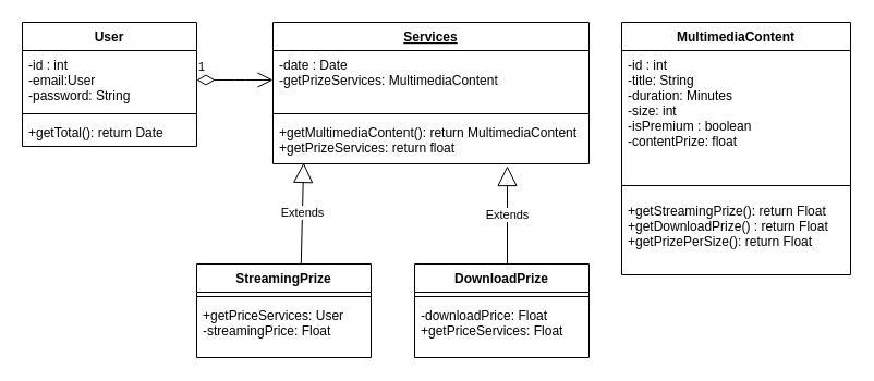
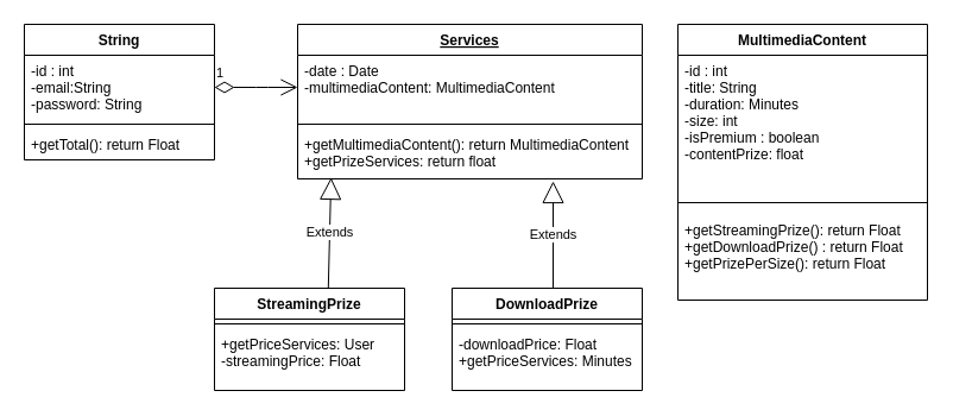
  <mxCell id="0" />
  <mxCell id="1" parent="0" />
- <mxCell id="2" value="User" style="swimlane;fontStyle=1;align=center;verticalAlign=top;childLayout=stackLayout;horizontal=1;startSize=26;horizontalStack=0;resizeParent=1;resizeParentMax=0;resizeLast=0;collapsible=1;marginBottom=0;" parent="1" vertex="1"><mxGeometry x="20" y="20" width="160" height="114" as="geometry"><mxRectangle x="50" y="250" width="70" height="30" as="alternateBounds" /></mxGeometry></mxCell>
- <mxCell id="3" value="-id : int&#10;-email:User&#10;-password: String &#10;" style="text;strokeColor=none;fillColor=none;align=left;verticalAlign=top;spacingLeft=4;spacingRight=4;overflow=hidden;rotatable=0;points=[[0,0.5],[1,0.5]];portConstraint=eastwest;" parent="2" vertex="1"><mxGeometry y="26" width="160" height="54" as="geometry" /></mxCell>
+ <mxCell id="2" value="String" style="swimlane;fontStyle=1;align=center;verticalAlign=top;childLayout=stackLayout;horizontal=1;startSize=26;horizontalStack=0;resizeParent=1;resizeParentMax=0;resizeLast=0;collapsible=1;marginBottom=0;" parent="1" vertex="1"><mxGeometry x="20" y="20" width="160" height="114" as="geometry"><mxRectangle x="50" y="250" width="70" height="30" as="alternateBounds" /></mxGeometry></mxCell>
+ <mxCell id="3" value="-id : int&#10;-email:String&#10;-password: String &#10;" style="text;strokeColor=none;fillColor=none;align=left;verticalAlign=top;spacingLeft=4;spacingRight=4;overflow=hidden;rotatable=0;points=[[0,0.5],[1,0.5]];portConstraint=eastwest;" parent="2" vertex="1"><mxGeometry y="26" width="160" height="54" as="geometry" /></mxCell>
  <mxCell id="4" value="" style="line;strokeWidth=1;fillColor=none;align=left;verticalAlign=middle;spacingTop=-1;spacingLeft=3;spacingRight=3;rotatable=0;labelPosition=right;points=[];portConstraint=eastwest;strokeColor=inherit;" parent="2" vertex="1"><mxGeometry y="80" width="160" height="8" as="geometry" /></mxCell>
- <mxCell id="5" value="+getTotal(): return Date" style="text;strokeColor=none;fillColor=none;align=left;verticalAlign=top;spacingLeft=4;spacingRight=4;overflow=hidden;rotatable=0;points=[[0,0.5],[1,0.5]];portConstraint=eastwest;" parent="2" vertex="1"><mxGeometry y="88" width="160" height="26" as="geometry" /></mxCell>
+ <mxCell id="5" value="+getTotal(): return Float" style="text;strokeColor=none;fillColor=none;align=left;verticalAlign=top;spacingLeft=4;spacingRight=4;overflow=hidden;rotatable=0;points=[[0,0.5],[1,0.5]];portConstraint=eastwest;" parent="2" vertex="1"><mxGeometry y="88" width="160" height="26" as="geometry" /></mxCell>
  <mxCell id="6" value="Services" style="swimlane;fontStyle=5;align=center;verticalAlign=top;childLayout=stackLayout;horizontal=1;startSize=26;horizontalStack=0;resizeParent=1;resizeParentMax=0;resizeLast=0;collapsible=1;marginBottom=0;" parent="1" vertex="1"><mxGeometry x="250" y="20" width="290" height="130" as="geometry" /></mxCell>
  <mxCell id="7" value="1" style="endArrow=open;html=1;endSize=12;startArrow=diamondThin;startSize=14;startFill=0;edgeStyle=orthogonalEdgeStyle;align=left;verticalAlign=bottom;exitX=1;exitY=0.5;exitDx=0;exitDy=0;" parent="6" source="3" edge="1"><mxGeometry x="-1" y="3" relative="1" as="geometry"><mxPoint x="-50" y="52.58" as="sourcePoint" /><mxPoint y="53" as="targetPoint" /><Array as="points" /></mxGeometry></mxCell>
- <mxCell id="8" value="-date : Date&#10;-getPrizeServices: MultimediaContent " style="text;strokeColor=none;fillColor=none;align=left;verticalAlign=top;spacingLeft=4;spacingRight=4;overflow=hidden;rotatable=0;points=[[0,0.5],[1,0.5]];portConstraint=eastwest;" parent="6" vertex="1"><mxGeometry y="26" width="290" height="54" as="geometry" /></mxCell>
+ <mxCell id="8" value="-date : Date&#10;-multimediaContent: MultimediaContent " style="text;strokeColor=none;fillColor=none;align=left;verticalAlign=top;spacingLeft=4;spacingRight=4;overflow=hidden;rotatable=0;points=[[0,0.5],[1,0.5]];portConstraint=eastwest;" parent="6" vertex="1"><mxGeometry y="26" width="290" height="54" as="geometry" /></mxCell>
  <mxCell id="9" value="" style="line;strokeWidth=1;fillColor=none;align=left;verticalAlign=middle;spacingTop=-1;spacingLeft=3;spacingRight=3;rotatable=0;labelPosition=right;points=[];portConstraint=eastwest;strokeColor=inherit;" parent="6" vertex="1"><mxGeometry y="80" width="290" height="8" as="geometry" /></mxCell>
  <mxCell id="10" value="+getMultimediaContent(): return MultimediaContent&#10;+getPrizeServices: return float" style="text;strokeColor=none;fillColor=none;align=left;verticalAlign=top;spacingLeft=4;spacingRight=4;overflow=hidden;rotatable=0;points=[[0,0.5],[1,0.5]];portConstraint=eastwest;" parent="6" vertex="1"><mxGeometry y="88" width="290" height="42" as="geometry" /></mxCell>
  <mxCell id="11" value="MultimediaContent" style="swimlane;fontStyle=1;align=center;verticalAlign=top;childLayout=stackLayout;horizontal=1;startSize=26;horizontalStack=0;resizeParent=1;resizeParentMax=0;resizeLast=0;collapsible=1;marginBottom=0;" parent="1" vertex="1"><mxGeometry x="570" y="20" width="210" height="232" as="geometry"><mxRectangle x="50" y="250" width="70" height="30" as="alternateBounds" /></mxGeometry></mxCell>
  <mxCell id="12" value="-id : int&#10;-title: String&#10;-duration: Minutes&#10;-size: int &#10;-isPremium : boolean &#10;-contentPrize: float&#10;&#10;" style="text;strokeColor=none;fillColor=none;align=left;verticalAlign=top;spacingLeft=4;spacingRight=4;overflow=hidden;rotatable=0;points=[[0,0.5],[1,0.5]];portConstraint=eastwest;" parent="11" vertex="1"><mxGeometry y="26" width="210" height="114" as="geometry" /></mxCell>
  <mxCell id="13" value="" style="line;strokeWidth=1;fillColor=none;align=left;verticalAlign=middle;spacingTop=-1;spacingLeft=3;spacingRight=3;rotatable=0;labelPosition=right;points=[];portConstraint=eastwest;strokeColor=inherit;" parent="11" vertex="1"><mxGeometry y="140" width="210" height="20" as="geometry" /></mxCell>
  <mxCell id="14" value="+getStreamingPrize(): return Float&#10;+getDownloadPrize() : return Float&#10;+getPrizePerSize(): return Float" style="text;strokeColor=none;fillColor=none;align=left;verticalAlign=top;spacingLeft=4;spacingRight=4;overflow=hidden;rotatable=0;points=[[0,0.5],[1,0.5]];portConstraint=eastwest;" parent="11" vertex="1"><mxGeometry y="160" width="210" height="72" as="geometry" /></mxCell>
  <mxCell id="15" value="Extends" style="endArrow=block;endSize=16;endFill=0;html=1;exitX=0.5;exitY=0;exitDx=0;exitDy=0;" parent="1" edge="1"><mxGeometry width="160" relative="1" as="geometry"><mxPoint x="465" y="242" as="sourcePoint" /><mxPoint x="465" y="152" as="targetPoint" /></mxGeometry></mxCell>
  <mxCell id="16" value="Extends" style="endArrow=block;endSize=16;endFill=0;html=1;entryX=0.097;entryY=0.976;entryDx=0;entryDy=0;entryPerimeter=0;" parent="1" target="10" edge="1"><mxGeometry width="160" relative="1" as="geometry"><mxPoint x="275.799" y="242" as="sourcePoint" /><mxPoint x="270" y="152" as="targetPoint" /><Array as="points" /></mxGeometry></mxCell>
  <mxCell id="17" value="StreamingPrize" style="swimlane;fontStyle=1;align=center;verticalAlign=top;childLayout=stackLayout;horizontal=1;startSize=26;horizontalStack=0;resizeParent=1;resizeParentMax=0;resizeLast=0;collapsible=1;marginBottom=0;" parent="1" vertex="1"><mxGeometry x="180" y="242" width="160" height="86" as="geometry"><mxRectangle x="50" y="250" width="70" height="30" as="alternateBounds" /></mxGeometry></mxCell>
  <mxCell id="18" value="" style="line;strokeWidth=1;fillColor=none;align=left;verticalAlign=middle;spacingTop=-1;spacingLeft=3;spacingRight=3;rotatable=0;labelPosition=right;points=[];portConstraint=eastwest;strokeColor=inherit;" parent="17" vertex="1"><mxGeometry y="26" width="160" height="8" as="geometry" /></mxCell>
  <mxCell id="19" value="+getPriceServices: User&#10;-streamingPrice: Float&#10;&#10;" style="text;strokeColor=none;fillColor=none;align=left;verticalAlign=top;spacingLeft=4;spacingRight=4;overflow=hidden;rotatable=0;points=[[0,0.5],[1,0.5]];portConstraint=eastwest;" parent="17" vertex="1"><mxGeometry y="34" width="160" height="52" as="geometry" /></mxCell>
  <mxCell id="20" value="DownloadPrize" style="swimlane;fontStyle=1;align=center;verticalAlign=top;childLayout=stackLayout;horizontal=1;startSize=26;horizontalStack=0;resizeParent=1;resizeParentMax=0;resizeLast=0;collapsible=1;marginBottom=0;" parent="1" vertex="1"><mxGeometry x="380" y="242" width="160" height="86" as="geometry"><mxRectangle x="50" y="250" width="70" height="30" as="alternateBounds" /></mxGeometry></mxCell>
  <mxCell id="21" value="" style="line;strokeWidth=1;fillColor=none;align=left;verticalAlign=middle;spacingTop=-1;spacingLeft=3;spacingRight=3;rotatable=0;labelPosition=right;points=[];portConstraint=eastwest;strokeColor=inherit;" parent="20" vertex="1"><mxGeometry y="26" width="160" height="8" as="geometry" /></mxCell>
- <mxCell id="22" value="-downloadPrice: Float&#10;+getPriceServices: Float&#10;" style="text;strokeColor=none;fillColor=none;align=left;verticalAlign=top;spacingLeft=4;spacingRight=4;overflow=hidden;rotatable=0;points=[[0,0.5],[1,0.5]];portConstraint=eastwest;" parent="20" vertex="1"><mxGeometry y="34" width="160" height="52" as="geometry" /></mxCell>
+ <mxCell id="22" value="-downloadPrice: Float&#10;+getPriceServices: Minutes&#10;" style="text;strokeColor=none;fillColor=none;align=left;verticalAlign=top;spacingLeft=4;spacingRight=4;overflow=hidden;rotatable=0;points=[[0,0.5],[1,0.5]];portConstraint=eastwest;" parent="20" vertex="1"><mxGeometry y="34" width="160" height="52" as="geometry" /></mxCell>
